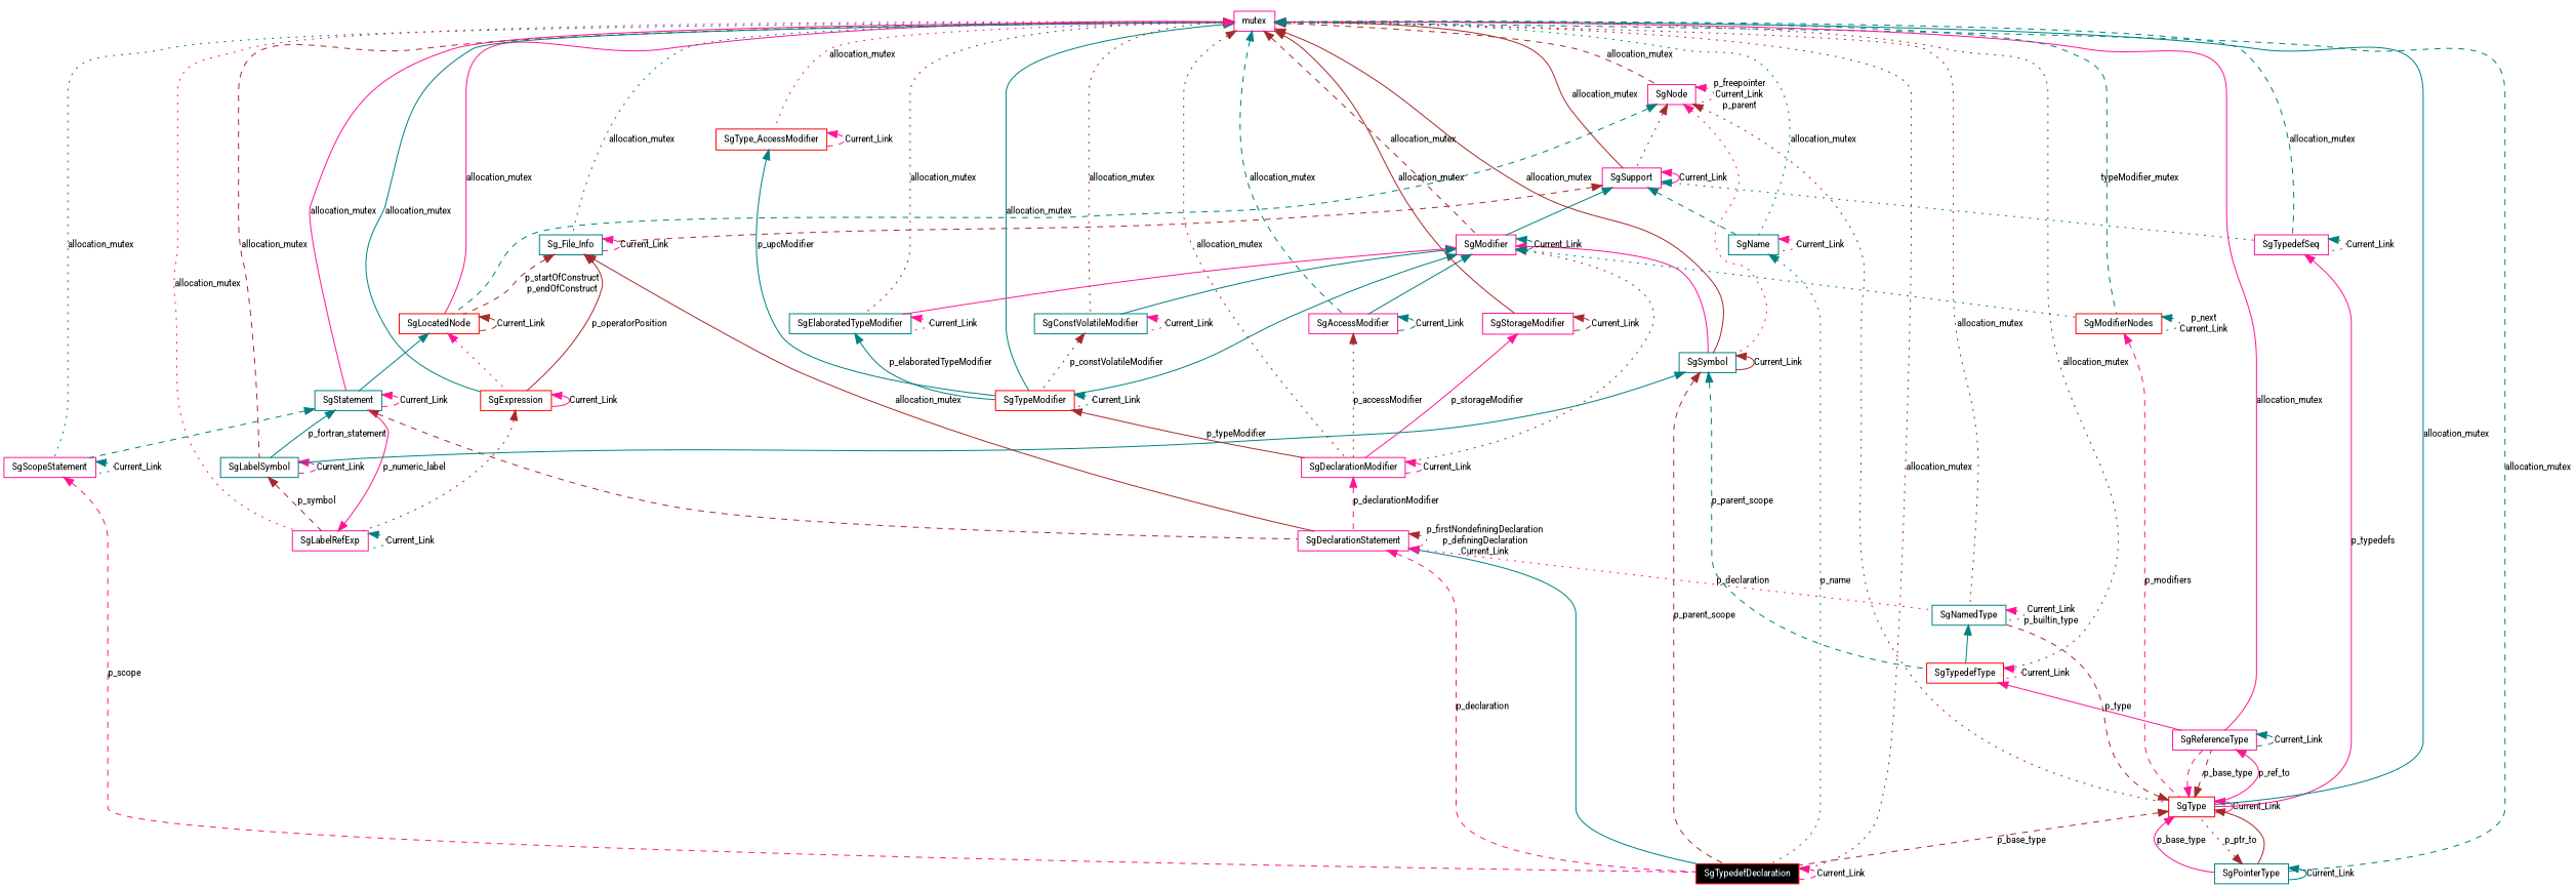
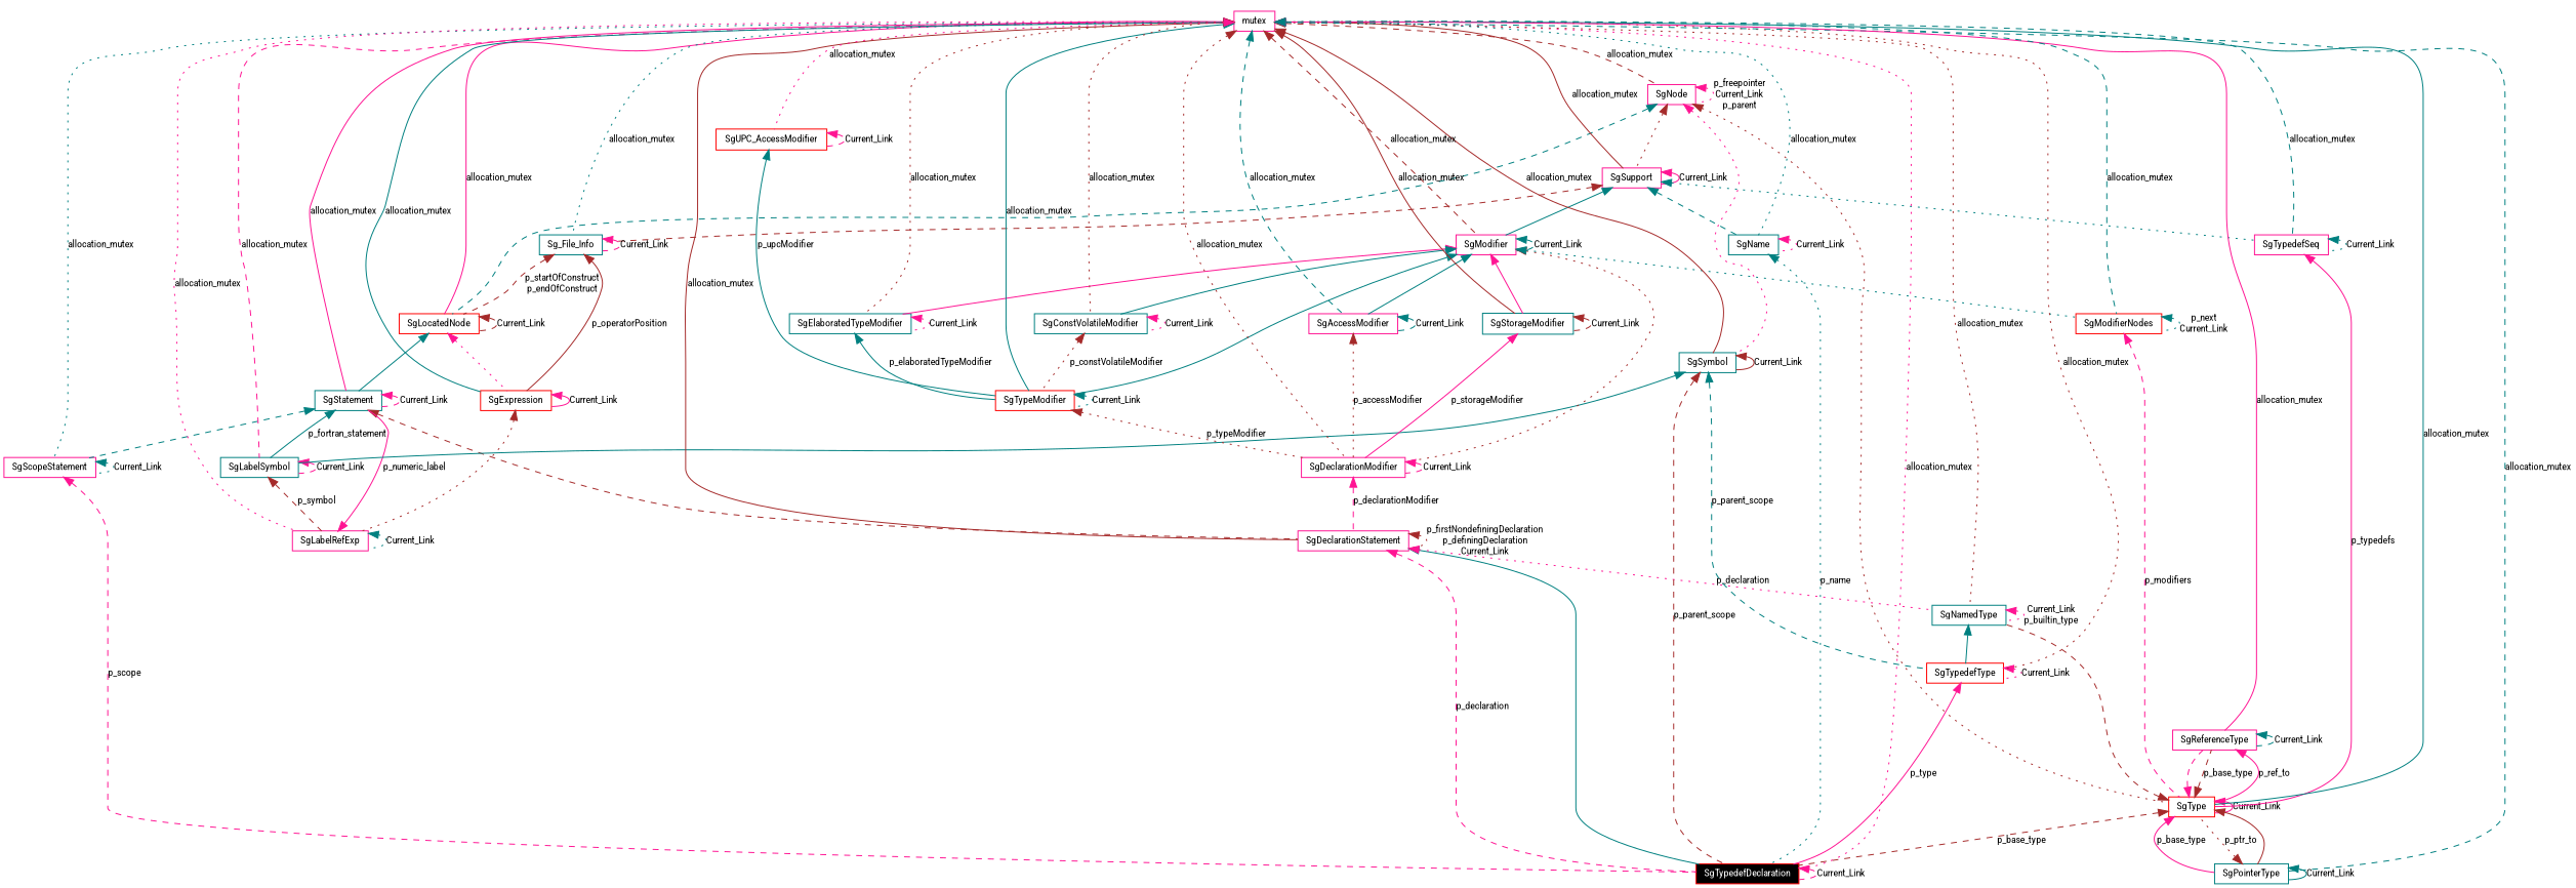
  digraph {
    fontname="Roboto Condensed"
    node [color=deeppink fontname="Roboto Condensed" fontsize=10 shape=record]
    edge [color=deeppink dir=back fontname="Roboto Condensed" fontsize=10 labelfontname=Helvetica labelfontsize=10 style=solid]
    n1 [color=red fillcolor=black fontcolor=white height=0.2 label=SgTypedefDeclaration style=filled width=0.4]
    n2 [height=0.2 label=SgDeclarationStatement width=0.4]
    n3 [color=teal height=0.2 label=SgNamedType width=0.4]
    n4 [color=red height=0.2 label=SgTypedefType width=0.4]
    n5 [color=teal height=0.2 label=SgStatement width=0.4]
    n6 [color=teal height=0.2 label=SgLabelSymbol width=0.4]
    n7 [height=0.2 label=SgScopeStatement width=0.4]
    n8 [height=0.2 label=SgLabelRefExp width=0.4]
    n9 [color=red height=0.2 label=SgLocatedNode width=0.4]
    n10 [color=red height=0.2 label=SgExpression width=0.4]
    n11 [height=0.2 label=SgNode width=0.4]
    n12 [height=0.2 label=SgSupport width=0.4]
    n13 [color=teal height=0.2 label=SgSymbol width=0.4]
    n14 [color=red height=0.2 label=SgType width=0.4]
    n15 [color=teal height=0.2 label=Sg_File_Info width=0.4]
    n16 [height=0.2 label=SgModifier width=0.4]
    n17 [height=0.2 label=SgTypedefSeq width=0.4]
    n18 [color=teal height=0.2 label=SgName width=0.4]
    n19 [color=teal height=0.2 label=SgPointerType width=0.4]
    n20 [height=0.2 label=SgReferenceType width=0.4]
    n21 [height=0.2 label=mutex width=0.4]
    n22 [height=0.2 label=SgDeclarationModifier width=0.4]
    n23 [color=red height=0.2 label=SgTypeModifier width=0.4]
    n24 [color=teal height=0.2 label=SgElaboratedTypeModifier width=0.4]
    n25 [color=teal height=0.2 label=SgConstVolatileModifier width=0.4]
-   n26 [color=red height=0.2 label=SgType_AccessModifier width=0.4]
-   n27 [height=0.2 label=SgStorageModifier width=0.4]
+   n26 [color=red height=0.2 label=SgUPC_AccessModifier width=0.4]
+   n27 [color=teal height=0.2 label=SgStorageModifier width=0.4]
    n28 [height=0.2 label=SgAccessModifier width=0.4]
    n29 [color=red height=0.2 label=SgModifierNodes width=0.4]
    n1 -> n1 [label=Current_Link style=dashed]
    n2 -> n1 [color=teal]
    n2 -> n1 [label=p_declaration style=dashed]
    n2 -> n2 [color=brown label="p_firstNondefiningDeclaration\np_definingDeclaration\nCurrent_Link" style=dotted]
    n2 -> n3 [label=p_declaration style=dotted]
    n3 -> n3 [label="Current_Link\np_builtin_type" style=dotted]
    n3 -> n4 [color=teal]
-   n4 -> n20 [label=p_type]
+   n4 -> n1 [label=p_type]
    n4 -> n4 [label=Current_Link style=dotted]
    n5 -> n2 [color=brown style=dashed]
    n5 -> n5 [label=Current_Link style=dashed]
    n5 -> n6 [color=teal label=p_fortran_statement]
    n5 -> n7 [color=teal style=dashed]
    n6 -> n6 [label=Current_Link style=dashed]
    n6 -> n8 [color=brown label=p_symbol style=dashed]
    n7 -> n1 [label=p_scope style=dashed]
    n7 -> n7 [color=teal label=Current_Link style=dotted]
    n8 -> n5 [label=p_numeric_label]
    n8 -> n8 [color=teal label=Current_Link style=dotted]
    n9 -> n5 [color=teal]
    n9 -> n9 [color=brown label=Current_Link style=dashed]
    n9 -> n10 [style=dotted]
    n10 -> n8 [color=brown style=dotted]
    n10 -> n10 [label=Current_Link]
    n11 -> n9 [color=teal style=dashed]
    n11 -> n11 [label="p_freepointer\nCurrent_Link\np_parent" style=dotted]
    n11 -> n12 [color=brown style=dotted]
    n11 -> n13 [style=dotted]
    n11 -> n14 [color=brown style=dotted]
    n12 -> n12 [label=Current_Link]
    n12 -> n15 [color=brown style=dashed]
    n12 -> n16 [color=teal]
    n12 -> n17 [color=teal style=dotted]
    n12 -> n18 [color=teal style=dashed]
    n13 -> n1 [color=brown label=p_parent_scope style=dashed]
    n13 -> n4 [color=teal label=p_parent_scope style=dashed]
    n13 -> n6 [color=teal]
    n13 -> n13 [color=brown label=Current_Link]
    n14 -> n1 [color=brown label=p_base_type style=dashed]
    n14 -> n3 [color=brown style=dashed]
    n14 -> n14 [label=Current_Link]
    n14 -> n19 [color=brown]
    n14 -> n19 [label=p_base_type]
    n14 -> n20 [style=dashed]
    n14 -> n20 [color=brown label=p_base_type style=dashed]
    n15 -> n9 [color=brown label="p_startOfConstruct\np_endOfConstruct" style=dashed]
    n15 -> n10 [color=brown label=p_operatorPosition]
    n15 -> n15 [label=Current_Link style=dashed]
    n16 -> n16 [color=teal label=Current_Link style=dashed]
    n16 -> n22 [color=brown style=dotted]
    n16 -> n23 [color=teal]
    n16 -> n24
    n16 -> n25 [color=teal]
-   n16 -> n13
+   n16 -> n27
    n16 -> n28 [color=teal]
    n16 -> n29 [color=teal style=dotted]
    n17 -> n14 [label=p_typedefs]
    n17 -> n17 [color=teal label=Current_Link style=dotted]
    n18 -> n1 [color=teal label=p_name style=dotted]
    n18 -> n18 [label=Current_Link style=dotted]
    n19 -> n14 [color=brown label=p_ptr_to style=dotted]
    n19 -> n19 [color=teal label=Current_Link]
    n20 -> n14 [label=p_ref_to]
    n20 -> n20 [color=teal label=Current_Link style=dashed]
-   n21 -> n1 [color=brown label=allocation_mutex style=dotted]
-   n15 -> n2 [color=brown label=allocation_mutex]
+   n21 -> n1 [label=allocation_mutex style=dotted]
+   n21 -> n2 [color=brown label=allocation_mutex]
    n21 -> n3 [color=brown label=allocation_mutex style=dotted]
    n21 -> n4 [color=brown label=allocation_mutex style=dotted]
    n21 -> n5 [label=allocation_mutex]
-   n21 -> n6 [color=brown label=allocation_mutex style=dashed]
+   n21 -> n6 [label=allocation_mutex style=dashed]
    n21 -> n7 [color=teal label=allocation_mutex style=dotted]
    n21 -> n8 [label=allocation_mutex style=dotted]
    n21 -> n9 [label=allocation_mutex]
    n21 -> n10 [color=teal label=allocation_mutex]
    n21 -> n11 [color=brown label=allocation_mutex style=dashed]
    n21 -> n12 [color=brown label=allocation_mutex]
    n21 -> n13 [color=brown label=allocation_mutex]
    n21 -> n14 [color=teal label=allocation_mutex]
    n21 -> n15 [color=teal label=allocation_mutex style=dotted]
    n21 -> n16 [color=brown label=allocation_mutex style=dashed]
    n21 -> n17 [color=teal label=allocation_mutex style=dashed]
    n21 -> n18 [color=teal label=allocation_mutex style=dotted]
    n21 -> n19 [color=teal label=allocation_mutex style=dashed]
    n21 -> n20 [label=allocation_mutex]
    n21 -> n22 [color=brown label=allocation_mutex style=dotted]
    n21 -> n23 [color=teal label=allocation_mutex]
    n21 -> n24 [color=brown label=allocation_mutex style=dotted]
    n21 -> n25 [color=brown label=allocation_mutex style=dotted]
    n21 -> n26 [label=allocation_mutex style=dotted]
    n21 -> n27 [color=brown label=allocation_mutex]
    n21 -> n28 [color=teal label=allocation_mutex style=dashed]
-   n21 -> n29 [color=teal label=typeModifier_mutex style=dashed]
+   n21 -> n29 [color=teal label=allocation_mutex style=dashed]
    n22 -> n2 [label=p_declarationModifier style=dashed]
    n22 -> n22 [label=Current_Link style=dashed]
-   n23 -> n22 [color=brown label=p_typeModifier]
+   n23 -> n22 [color=brown label=p_typeModifier style=dotted]
    n23 -> n23 [color=teal label=Current_Link style=dotted]
    n24 -> n23 [color=teal label=p_elaboratedTypeModifier]
    n24 -> n24 [label=Current_Link style=dotted]
    n25 -> n23 [color=brown label=p_constVolatileModifier style=dotted]
    n25 -> n25 [label=Current_Link style=dotted]
    n26 -> n23 [color=teal label=p_upcModifier]
    n26 -> n26 [label=Current_Link style=dashed]
    n27 -> n22 [label=p_storageModifier]
    n27 -> n27 [color=brown label=Current_Link style=dashed]
    n28 -> n22 [color=brown label=p_accessModifier style=dotted]
    n28 -> n28 [color=teal label=Current_Link style=dashed]
    n29 -> n14 [label=p_modifiers style=dashed]
    n29 -> n29 [color=teal label="p_next\nCurrent_Link" style=dotted]
  }
